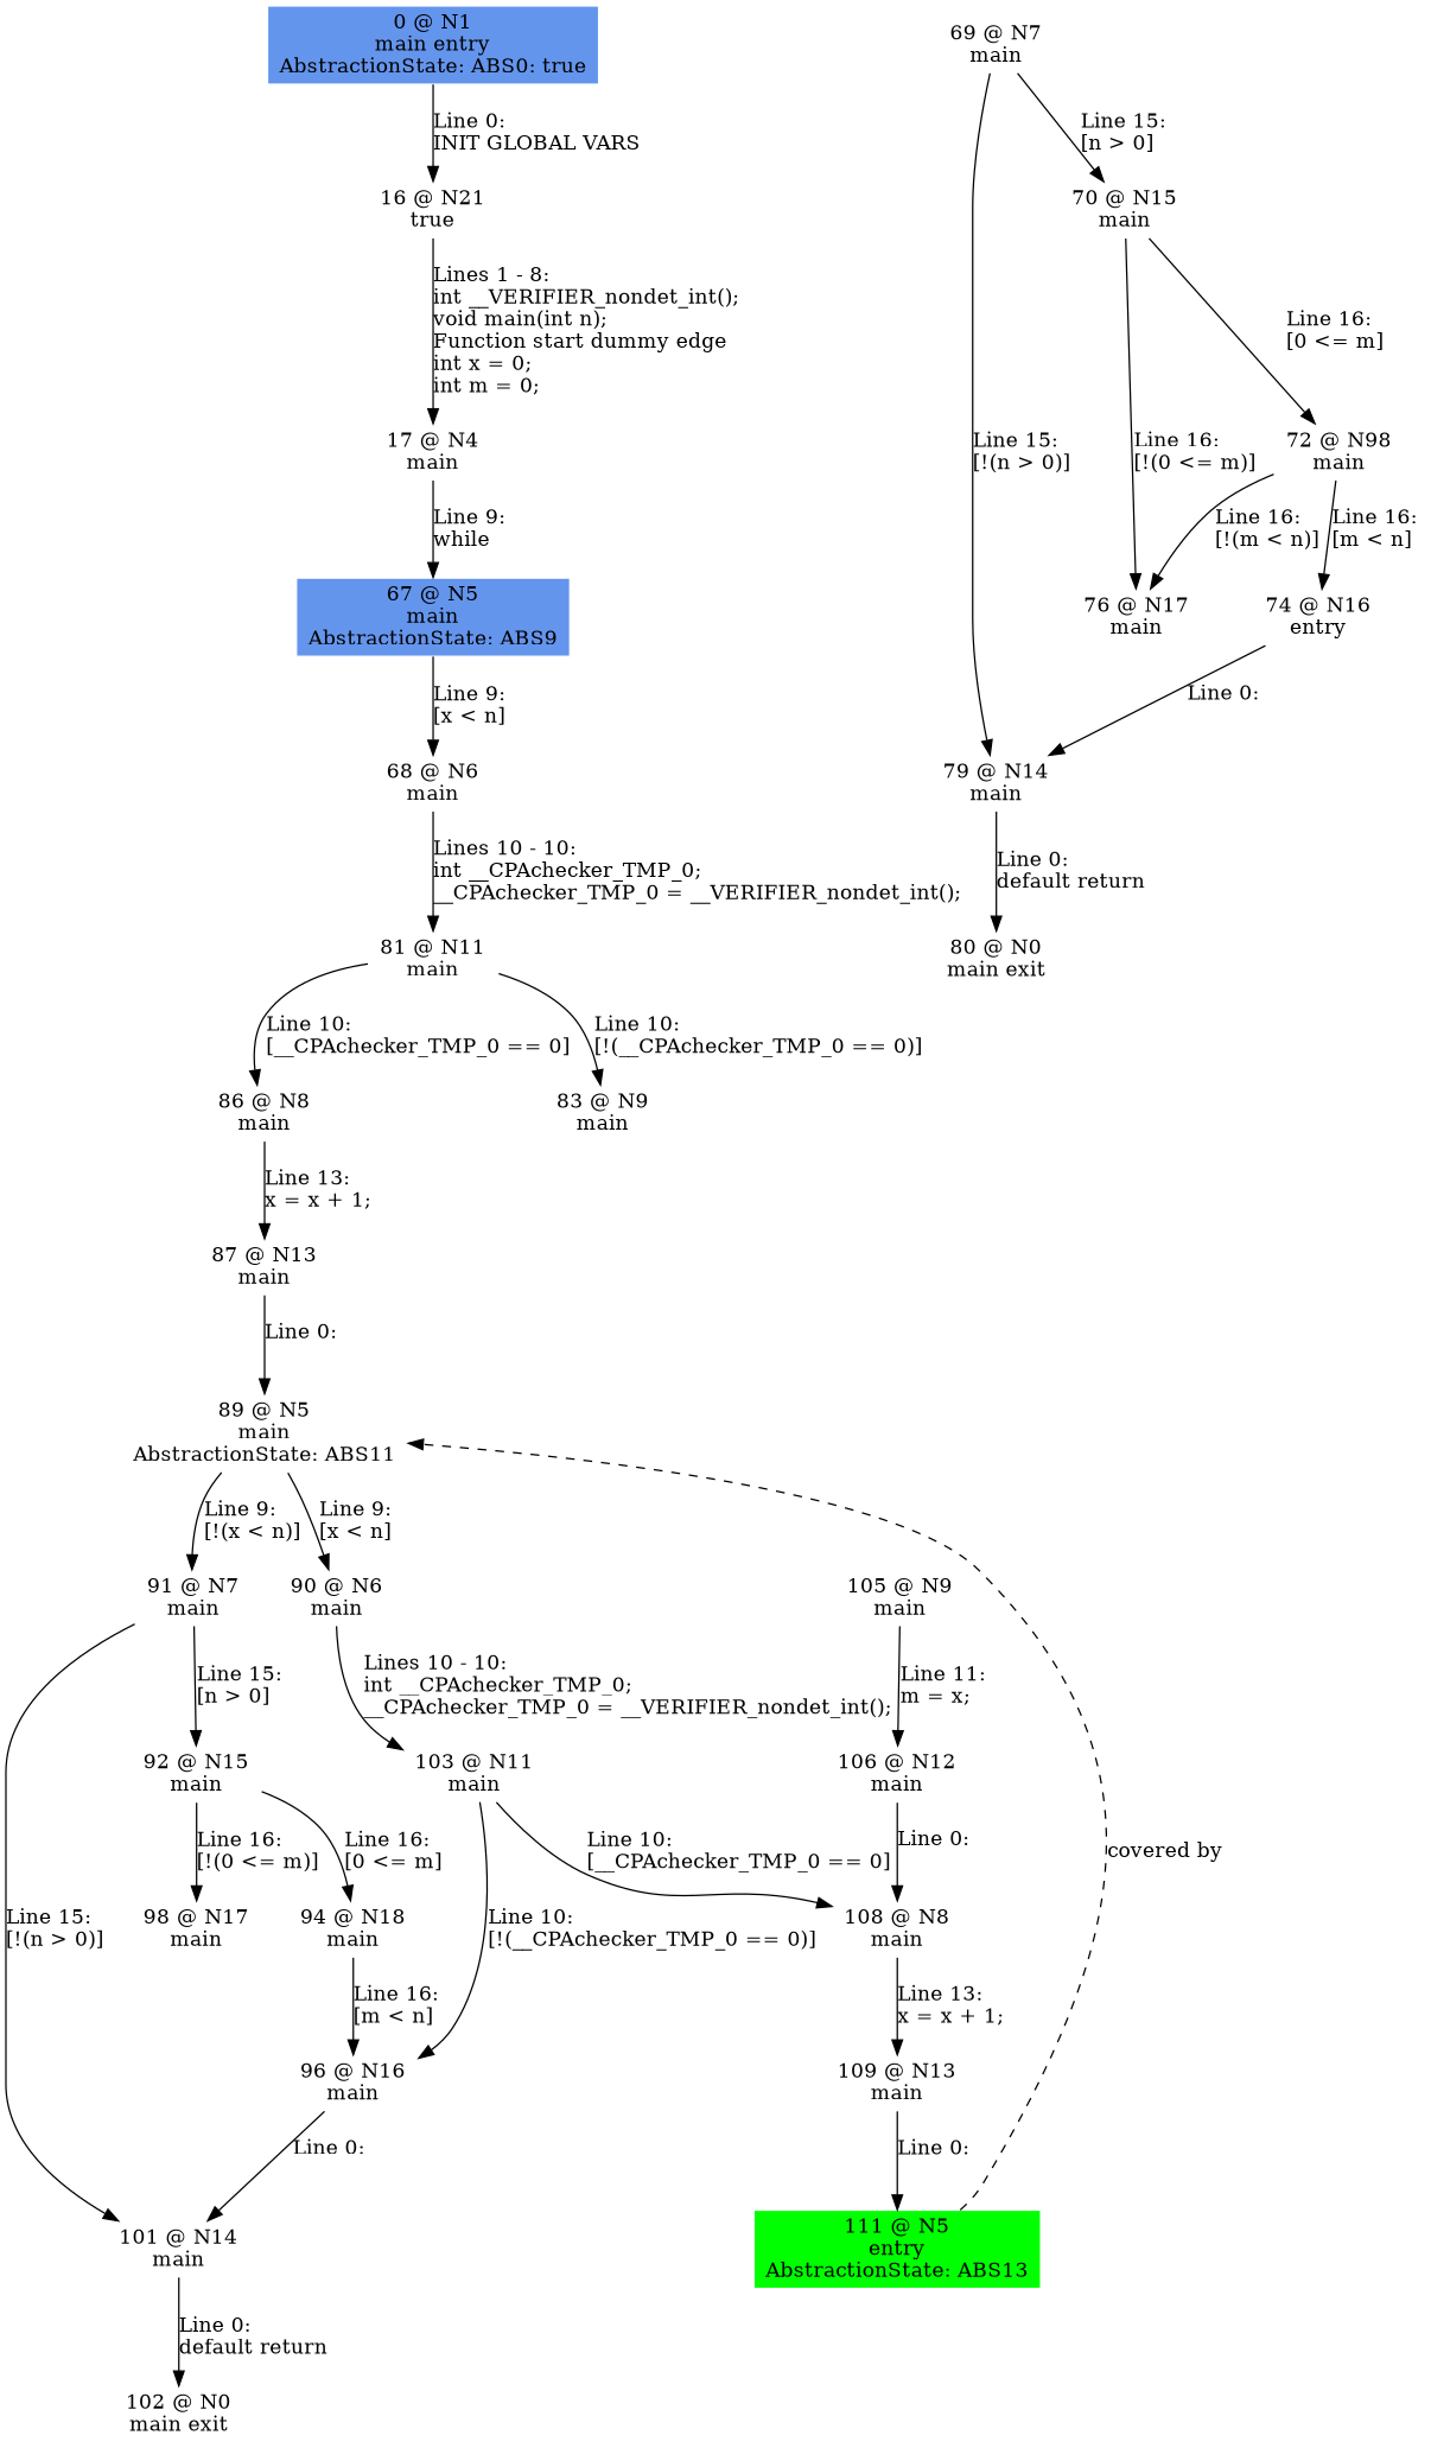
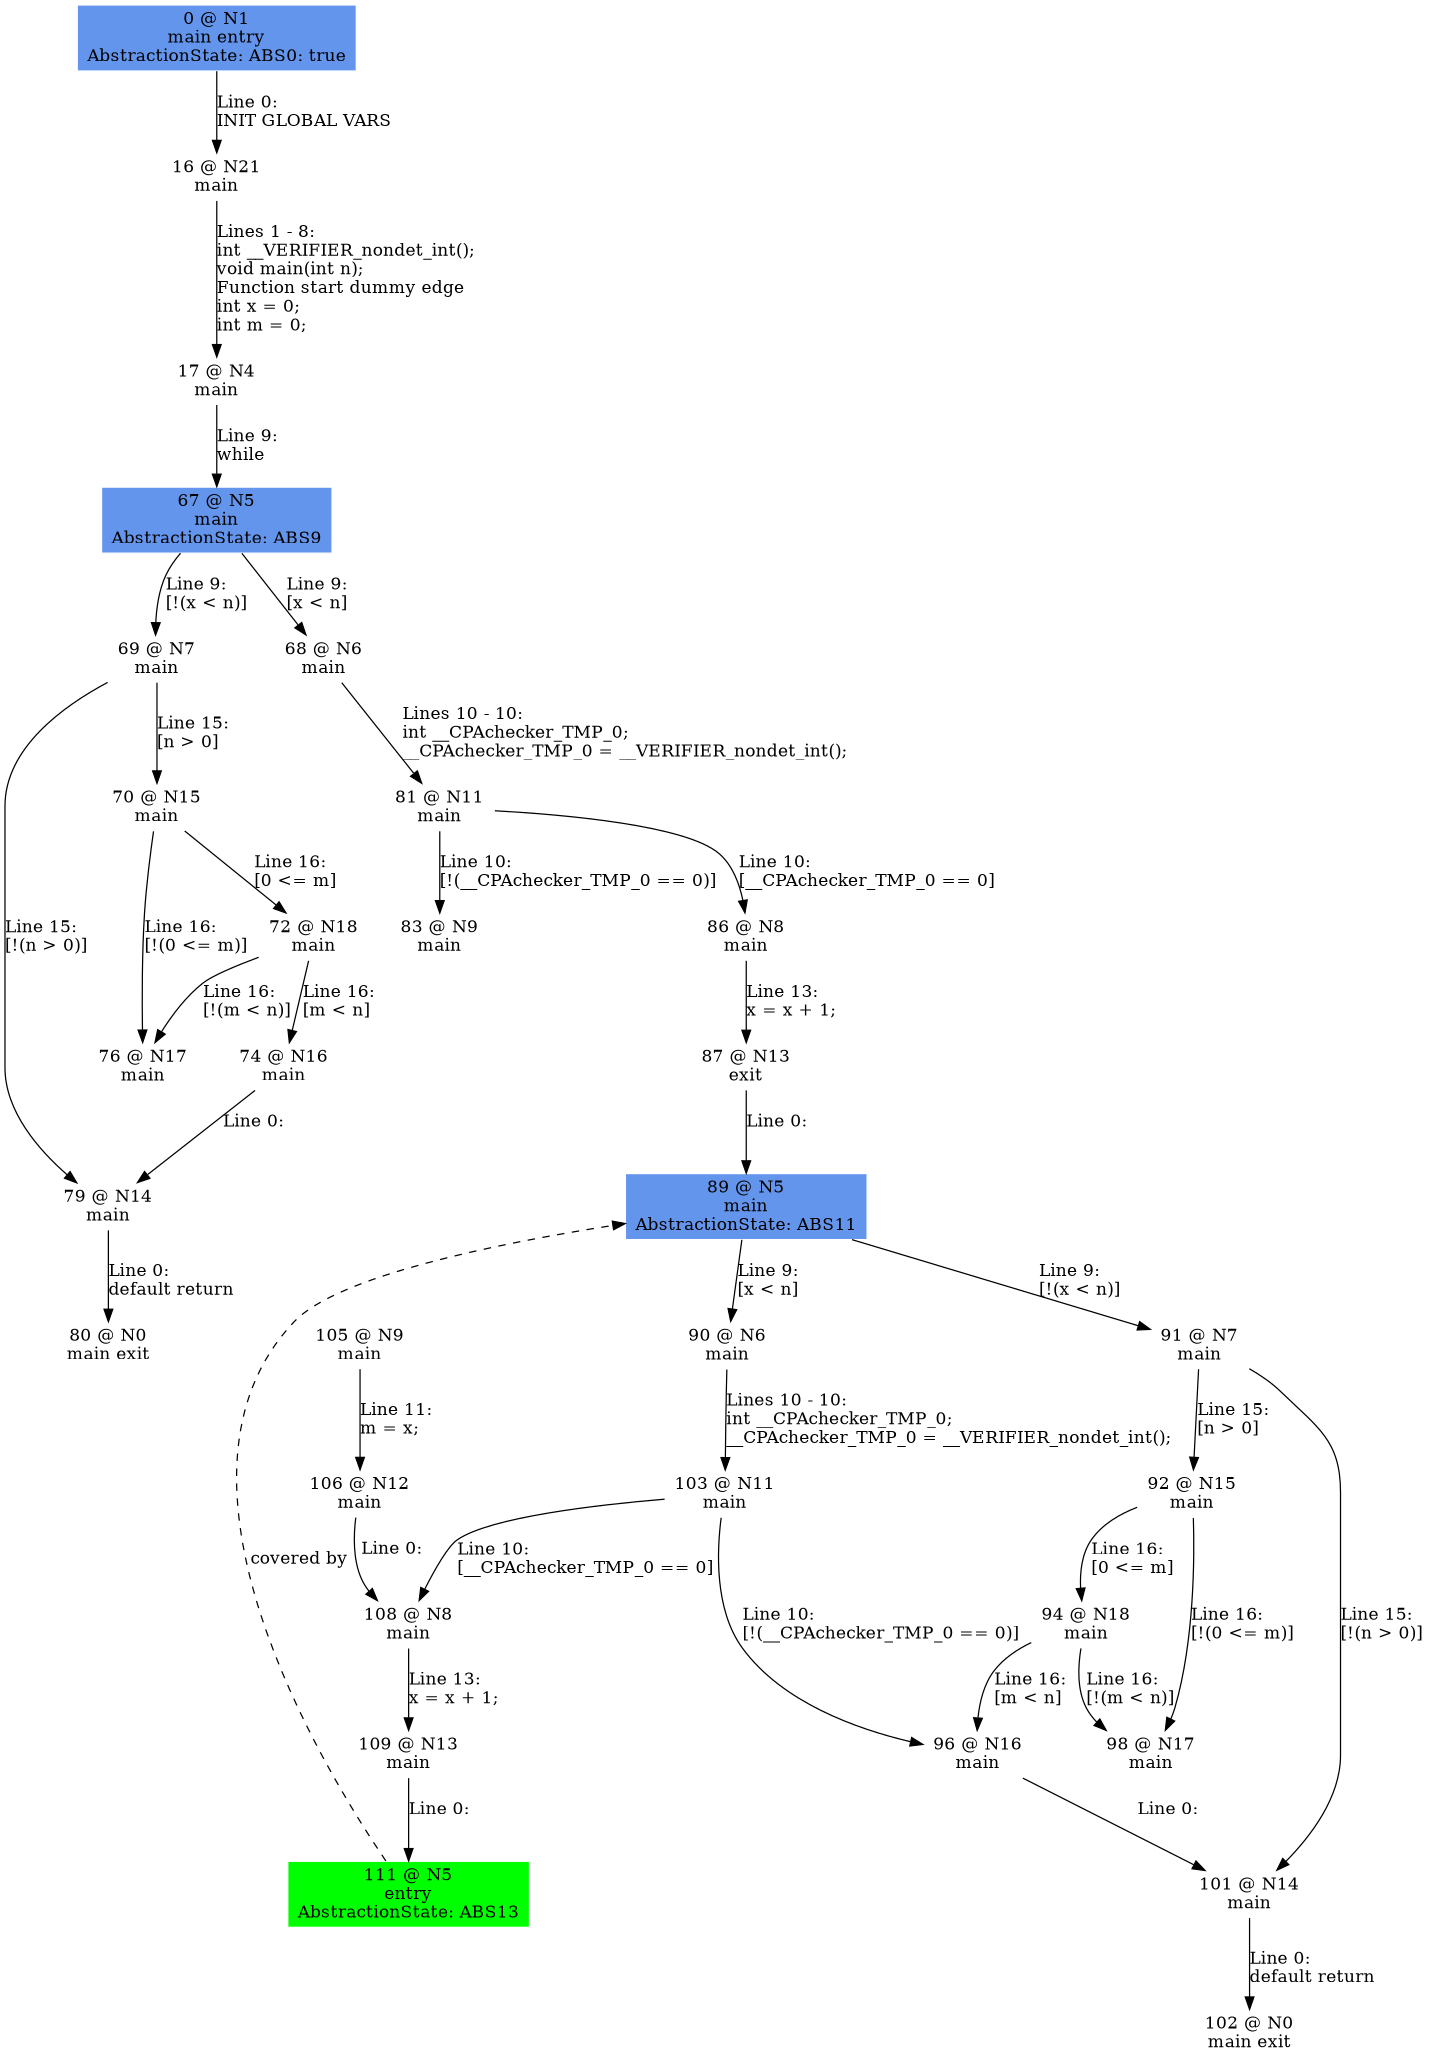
  digraph {
    node [color=white shape=box style=filled]
    n1 [fillcolor=cornflowerblue label="0 @ N1\nmain entry\nAbstractionState: ABS0: true\n"]
-   n2 [label="16 @ N21\ntrue\n"]
+   n2 [label="16 @ N21\nmain\n"]
    n3 [label="17 @ N4\nmain\n"]
    n4 [fillcolor=cornflowerblue label="67 @ N5\nmain\nAbstractionState: ABS9\n"]
    n5 [label="69 @ N7\nmain\n"]
    n6 [label="68 @ N6\nmain\n"]
    n7 [label="79 @ N14\nmain\n"]
    n8 [label="70 @ N15\nmain\n"]
    n9 [label="81 @ N11\nmain\n"]
    n10 [label="80 @ N0\nmain exit\n"]
    n11 [label="76 @ N17\nmain\n"]
-   n12 [label="72 @ N98\nmain\n"]
-   n13 [label="74 @ N16\nentry\n"]
+   n12 [label="72 @ N18\nmain\n"]
+   n13 [label="74 @ N16\nmain\n"]
    n14 [label="86 @ N8\nmain\n"]
    n15 [label="83 @ N9\nmain\n"]
-   n16 [label="87 @ N13\nmain\n"]
-   n17 [fillcolor=white label="89 @ N5\nmain\nAbstractionState: ABS11\n"]
+   n16 [label="87 @ N13\nexit\n"]
+   n17 [fillcolor=cornflowerblue label="89 @ N5\nmain\nAbstractionState: ABS11\n"]
    n18 [label="91 @ N7\nmain\n"]
    n19 [label="90 @ N6\nmain\n"]
    n20 [label="101 @ N14\nmain\n"]
    n21 [label="92 @ N15\nmain\n"]
    n22 [label="103 @ N11\nmain\n"]
    n23 [label="102 @ N0\nmain exit\n"]
    n24 [label="98 @ N17\nmain\n"]
    n25 [label="94 @ N18\nmain\n"]
    n26 [label="96 @ N16\nmain\n"]
    n27 [label="108 @ N8\nmain\n"]
    n28 [label="109 @ N13\nmain\n"]
    n29 [label="105 @ N9\nmain\n"]
    n30 [label="106 @ N12\nmain\n"]
    n31 [fillcolor=green label="111 @ N5\nentry\nAbstractionState: ABS13\n"]
    n1 -> n2 [label="Line 0: \lINIT GLOBAL VARS\l"]
    n2 -> n3 [label="Lines 1 - 8: \lint __VERIFIER_nondet_int();\lvoid main(int n);\lFunction start dummy edge\lint x = 0;\lint m = 0;\l"]
    n3 -> n4 [label="Line 9: \lwhile\l"]
+   n4 -> n5 [label="Line 9: \l[!(x < n)]\l"]
    n4 -> n6 [label="Line 9: \l[x < n]\l"]
    n5 -> n7 [label="Line 15: \l[!(n > 0)]\l"]
    n5 -> n8 [label="Line 15: \l[n > 0]\l"]
    n6 -> n9 [label="Lines 10 - 10: \lint __CPAchecker_TMP_0;\l__CPAchecker_TMP_0 = __VERIFIER_nondet_int();\l"]
    n7 -> n10 [label="Line 0: \ldefault return\l"]
    n8 -> n11 [label="Line 16: \l[!(0 <= m)]\l"]
    n8 -> n12 [label="Line 16: \l[0 <= m]\l"]
    n9 -> n14 [label="Line 10: \l[__CPAchecker_TMP_0 == 0]\l"]
    n9 -> n15 [label="Line 10: \l[!(__CPAchecker_TMP_0 == 0)]\l"]
    n12 -> n11 [label="Line 16: \l[!(m < n)]\l"]
    n12 -> n13 [label="Line 16: \l[m < n]\l"]
    n13 -> n7 [label="Line 0: \l\l"]
    n14 -> n16 [label="Line 13: \lx = x + 1;\l"]
    n16 -> n17 [label="Line 0: \l\l"]
    n17 -> n18 [label="Line 9: \l[!(x < n)]\l"]
    n17 -> n19 [label="Line 9: \l[x < n]\l"]
    n18 -> n20 [label="Line 15: \l[!(n > 0)]\l"]
    n18 -> n21 [label="Line 15: \l[n > 0]\l"]
    n19 -> n22 [label="Lines 10 - 10: \lint __CPAchecker_TMP_0;\l__CPAchecker_TMP_0 = __VERIFIER_nondet_int();\l"]
    n20 -> n23 [label="Line 0: \ldefault return\l"]
    n21 -> n24 [label="Line 16: \l[!(0 <= m)]\l"]
    n21 -> n25 [label="Line 16: \l[0 <= m]\l"]
    n22 -> n26 [label="Line 10: \l[!(__CPAchecker_TMP_0 == 0)]\l"]
    n22 -> n27 [label="Line 10: \l[__CPAchecker_TMP_0 == 0]\l"]
+   n25 -> n24 [label="Line 16: \l[!(m < n)]\l"]
    n25 -> n26 [label="Line 16: \l[m < n]\l"]
    n26 -> n20 [label="Line 0: \l\l"]
    n27 -> n28 [label="Line 13: \lx = x + 1;\l"]
    n28 -> n31 [label="Line 0: \l\l"]
    n29 -> n30 [label="Line 11: \lm = x;\l"]
    n30 -> n27 [label="Line 0: \l\l"]
    n31 -> n17 [label="covered by" style=dashed weight=0]
  }
